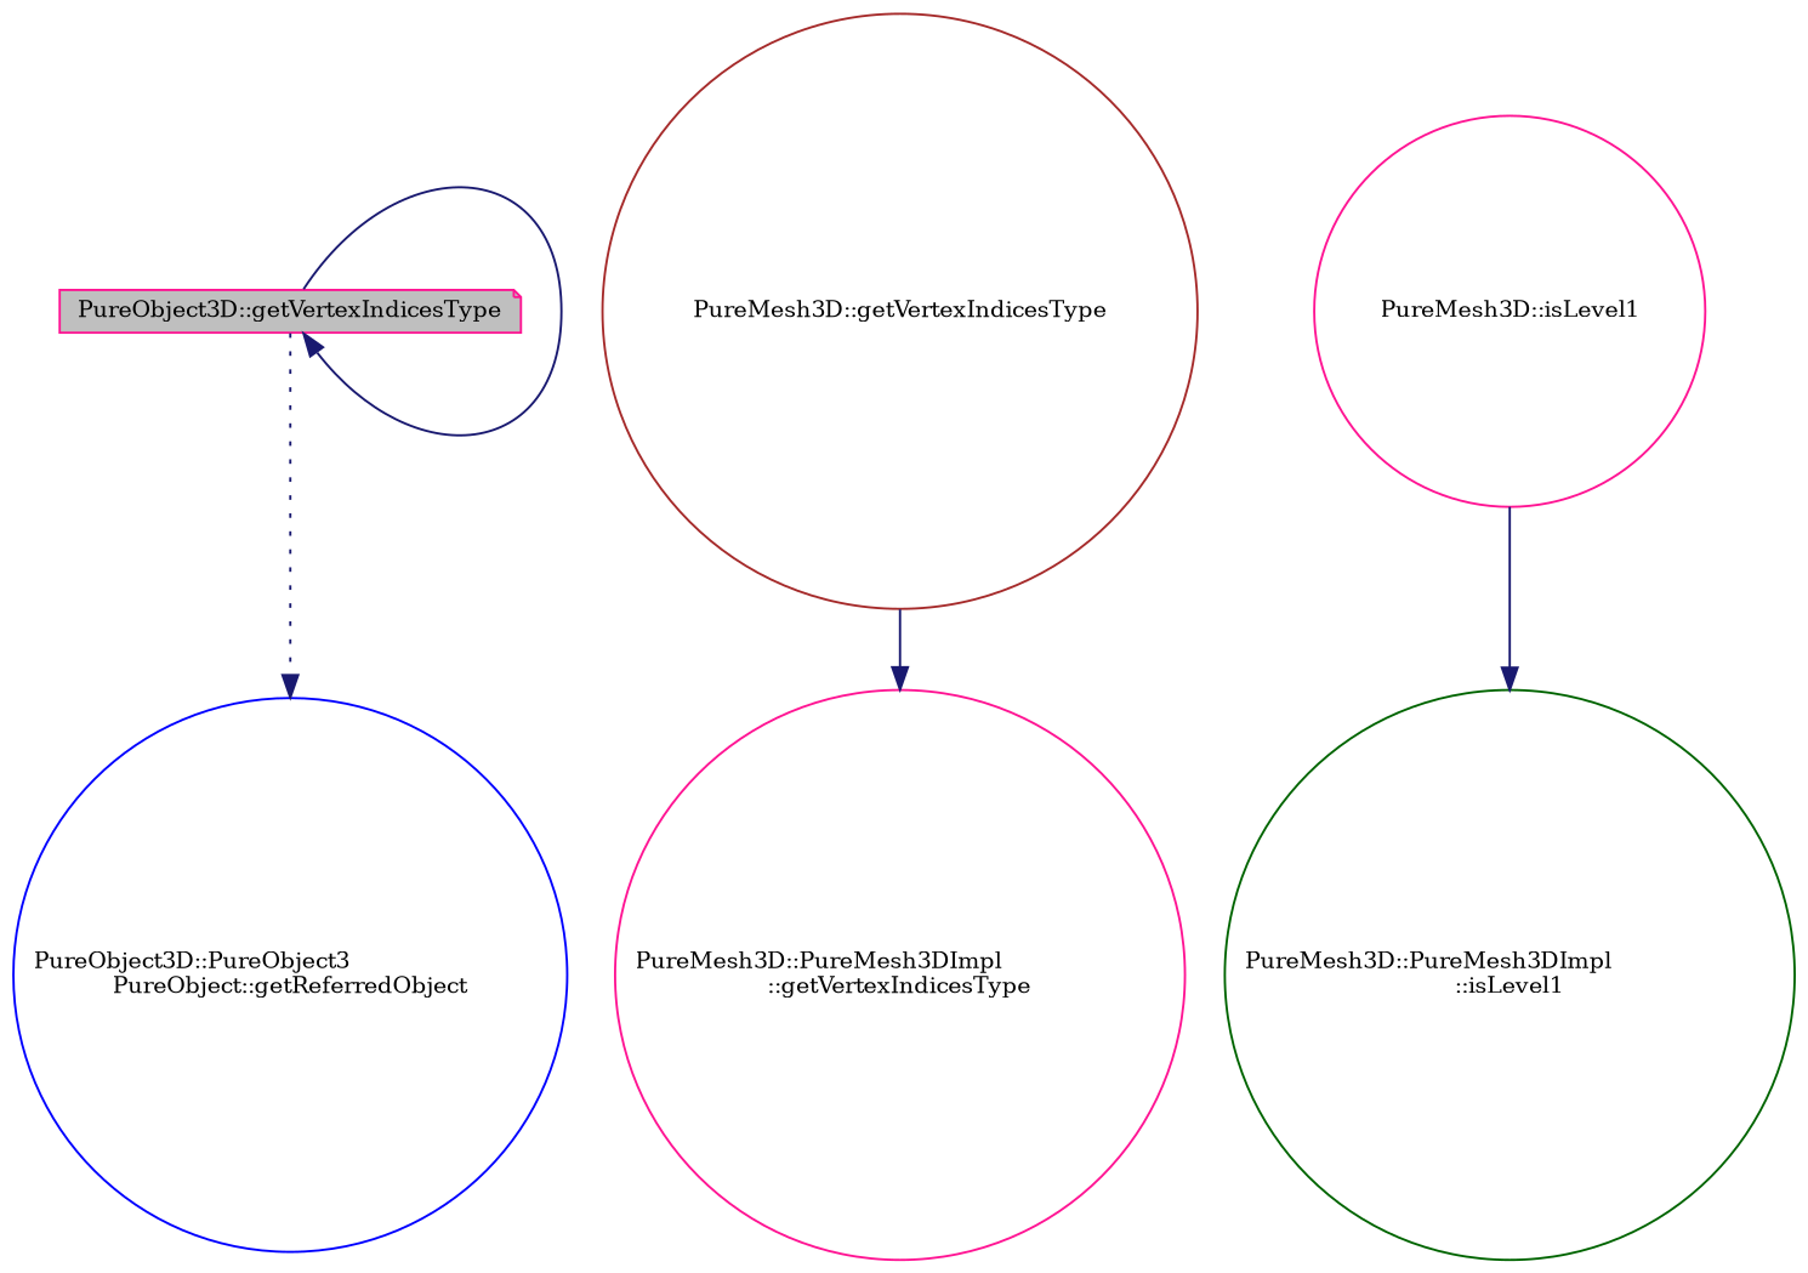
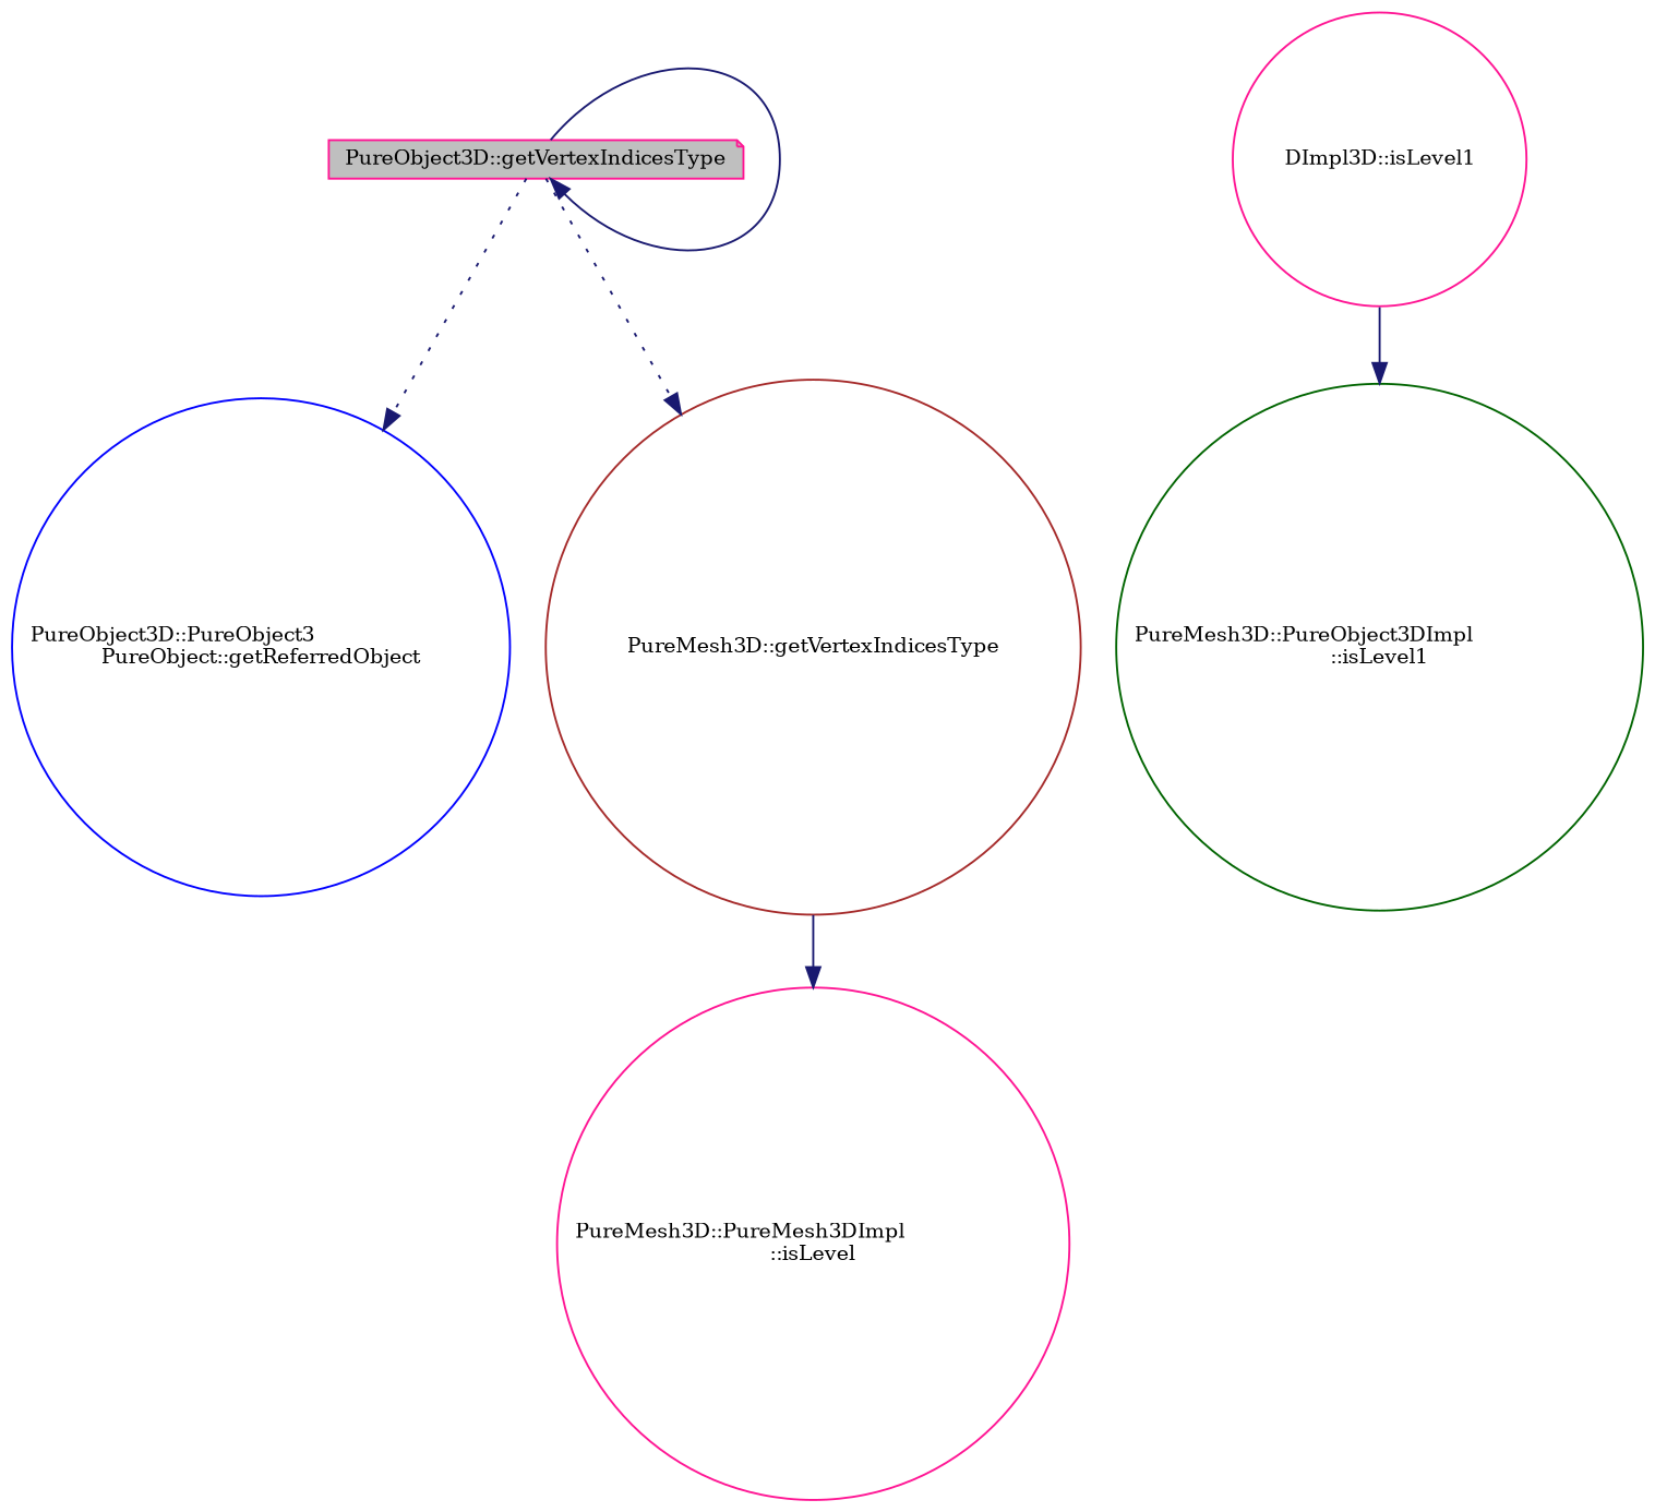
  digraph {
    fontname="DejaVu Serif"
    rankdir=TB
    node [color=deeppink fillcolor=white fontname="DejaVu Serif" fontsize=10 shape=circle style=filled]
    edge [color=midnightblue fontname="DejaVu Serif" fontsize=10 labelfontname=Helvetica labelfontsize=10 style=solid]
    n1 [fillcolor=grey75 fontcolor=black height=0.2 label="PureObject3D::getVertexIndicesType" shape=note width=0.4]
    n2 [color=blue height=0.2 label="PureObject3D::PureObject3\lPureObject::getReferredObject" width=0.4]
    n3 [color=brown height=0.2 label="PureMesh3D::getVertexIndicesType" width=0.4]
-   n4 [height=0.2 label="PureMesh3D::PureMesh3DImpl\l::getVertexIndicesType" width=0.4]
-   n5 [height=0.2 label="PureMesh3D::isLevel1" width=0.4]
-   n6 [color=darkgreen height=0.2 label="PureMesh3D::PureMesh3DImpl\l::isLevel1" width=0.4]
+   n4 [height=0.2 label="PureMesh3D::PureMesh3DImpl\l::isLevel" width=0.4]
+   n5 [height=0.2 label="DImpl3D::isLevel1" width=0.4]
+   n6 [color=darkgreen height=0.2 label="PureMesh3D::PureObject3DImpl\l::isLevel1" width=0.4]
    n1 -> n1
    n1 -> n2 [style=dotted]
+   n1 -> n3 [style=dotted]
    n3 -> n4
    n5 -> n6
  }
